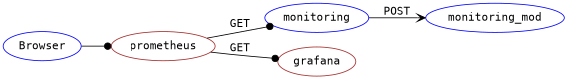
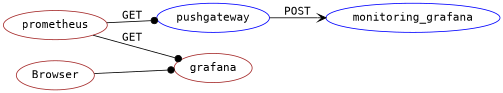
  digraph {
    fontname="DejaVu Sans Mono"
    rankdir=LR
    node [color=blue fontname="DejaVu Sans Mono"]
    edge [arrowhead=dot fontname="DejaVu Sans Mono"]
-   pushgateway [label=monitoring]
-   monitoring_mod
+   pushgateway
+   monitoring_mod [label=monitoring_grafana]
    prometheus [color=brown]
    grafana [color=brown]
-   Browser
+   Browser [color=brown]
    pushgateway -> monitoring_mod [arrowhead=vee label=POST]
    prometheus -> pushgateway [label=GET]
    prometheus -> grafana [label=GET]
-   Browser -> prometheus [labe=GET]
+   Browser -> grafana [labe=GET]
  }
